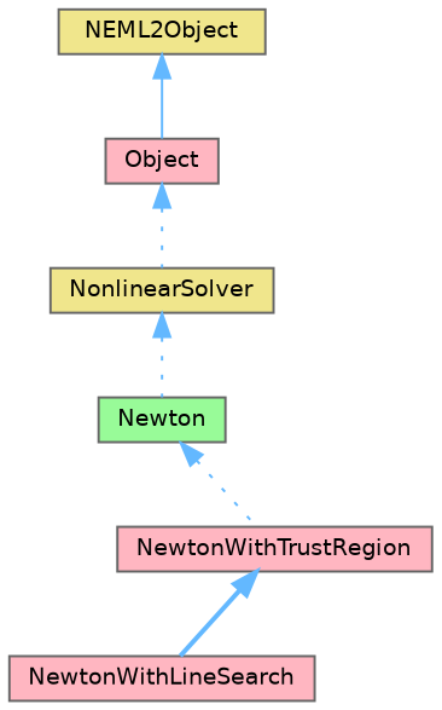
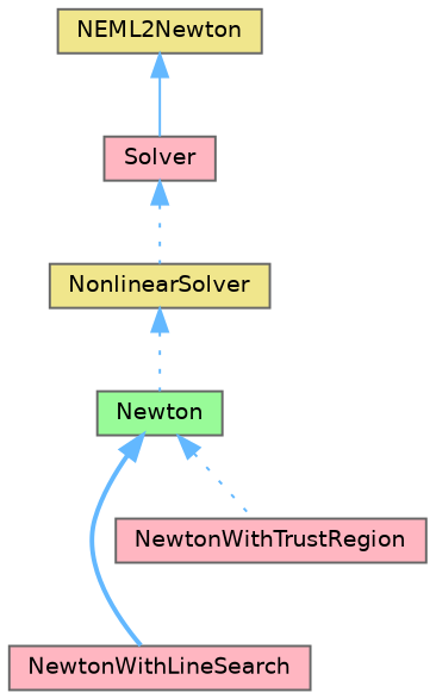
  digraph {
    node [color=gray40 fillcolor=lightpink fontname=Helvetica fontsize=10 shape=box style=filled]
    edge [color=steelblue1 dir=back fontname=Helvetica fontsize=10 labelfontname=Helvetica labelfontsize=10 style=dotted]
-   n1 [fontcolor=black height=0.2 label=Object width=0.4]
+   n1 [fontcolor=black height=0.2 label=Solver width=0.4]
    n2 [fillcolor=khaki height=0.2 label=NonlinearSolver width=0.4]
    n3 [fillcolor=palegreen height=0.2 label=Newton width=0.4]
-   n4 [fillcolor=khaki height=0.2 label=NEML2Object width=0.4]
+   n4 [fillcolor=khaki height=0.2 label=NEML2Newton width=0.4]
    n5 [height=0.2 label=NewtonWithLineSearch width=0.4]
    n6 [height=0.2 label=NewtonWithTrustRegion width=0.4]
    n1 -> n2
    n2 -> n3
-   n6 -> n5 [style=bold]
+   n3 -> n5 [style=bold]
    n3 -> n6
    n4 -> n1 [style=solid]
  }
